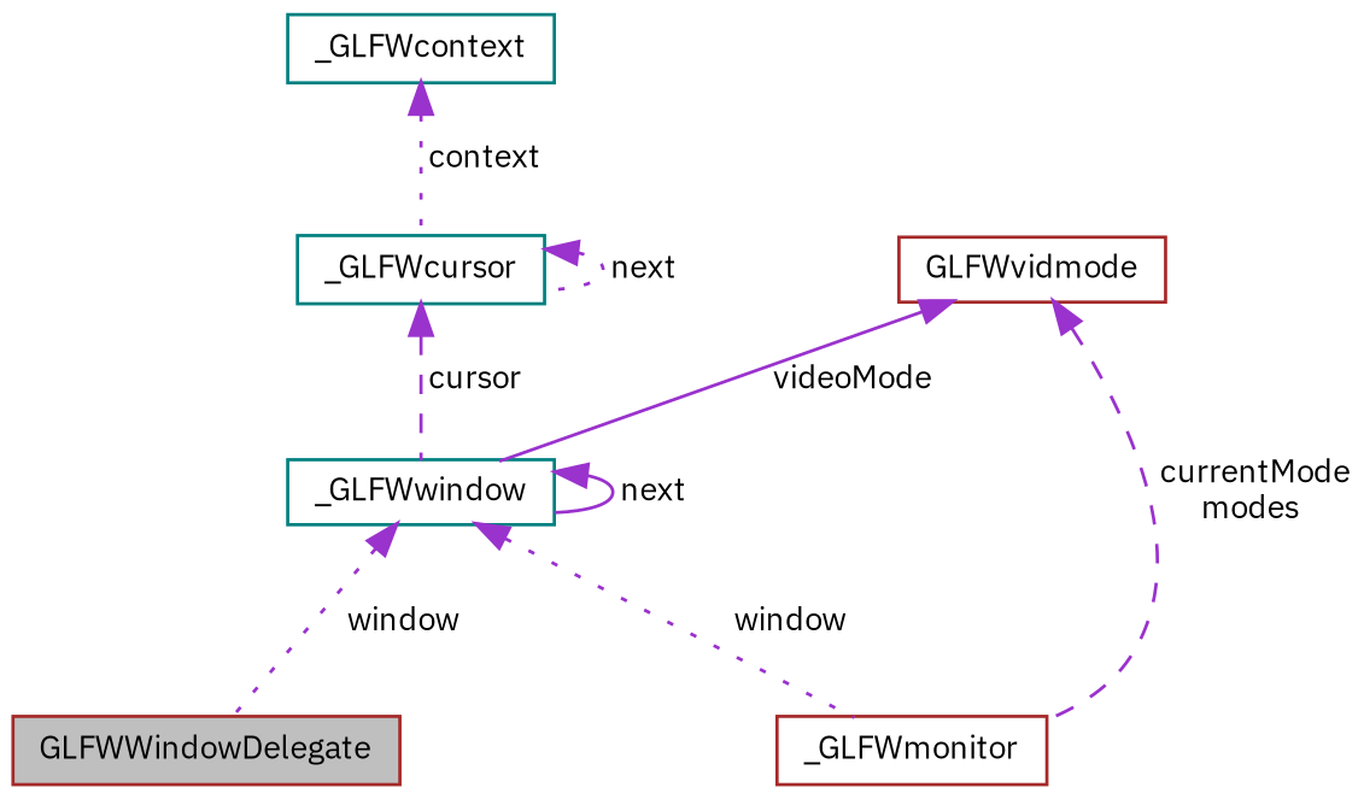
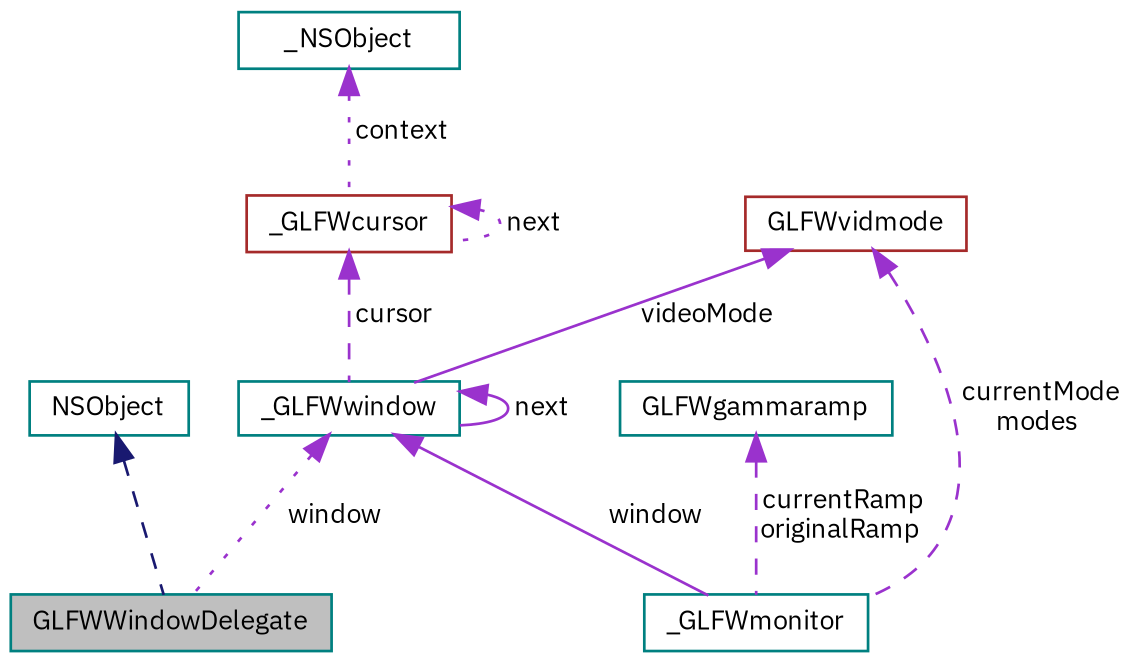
  digraph {
    fontname="IBM Plex Sans"
    node [color=teal fillcolor=white fontname="IBM Plex Sans" fontsize=10 shape=record style=filled]
    edge [color=darkorchid3 dir=back fontname="IBM Plex Sans" fontsize=10 labelfontname=Helvetica labelfontsize=10 style=dashed]
-   n1 [color=brown fillcolor=grey75 fontcolor=black height=0.2 label=GLFWWindowDelegate width=0.4]
+   n1 [fillcolor=grey75 fontcolor=black height=0.2 label=GLFWWindowDelegate width=0.4]
+   n2 [height=0.2 label=NSObject width=0.4]
    n3 [height=0.2 label=_GLFWwindow width=0.4]
-   n4 [color=brown height=0.2 label=_GLFWmonitor width=0.4]
-   n5 [height=0.2 label=_GLFWcontext width=0.4]
-   n6 [height=0.2 label=_GLFWcursor width=0.4]
+   n4 [height=0.2 label=_GLFWmonitor width=0.4]
+   n5 [height=0.2 label=_NSObject width=0.4]
+   n6 [color=brown height=0.2 label=_GLFWcursor width=0.4]
    n7 [color=brown height=0.2 label=GLFWvidmode width=0.4]
+   n8 [height=0.2 label=GLFWgammaramp width=0.4]
+   n2 -> n1 [color=midnightblue]
    n3 -> n1 [label=" window" style=dotted]
    n3 -> n3 [label=" next" style=solid]
-   n3 -> n4 [label=" window" style=dotted]
+   n3 -> n4 [label=" window" style=solid]
    n5 -> n6 [label=" context" style=dotted]
    n6 -> n3 [label=" cursor"]
    n6 -> n6 [label=" next" style=dotted]
    n7 -> n3 [label=" videoMode" style=solid]
    n7 -> n4 [label=" currentMode\nmodes"]
+   n8 -> n4 [label=" currentRamp\noriginalRamp"]
  }
